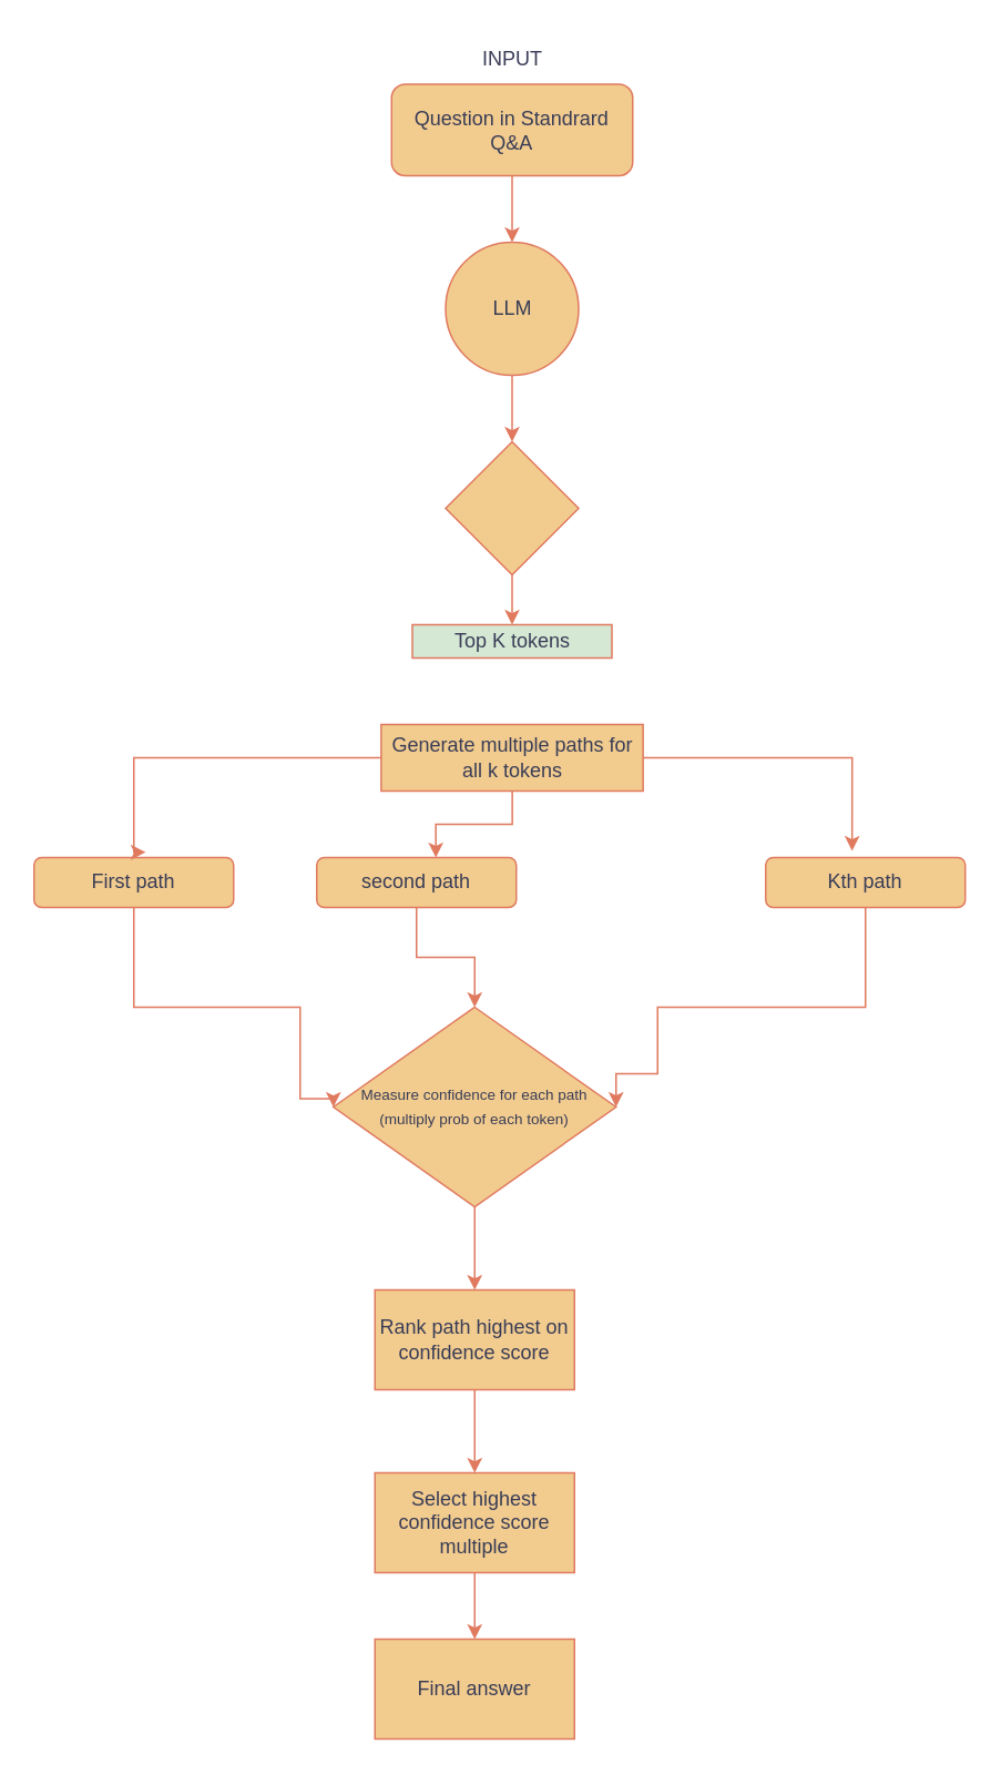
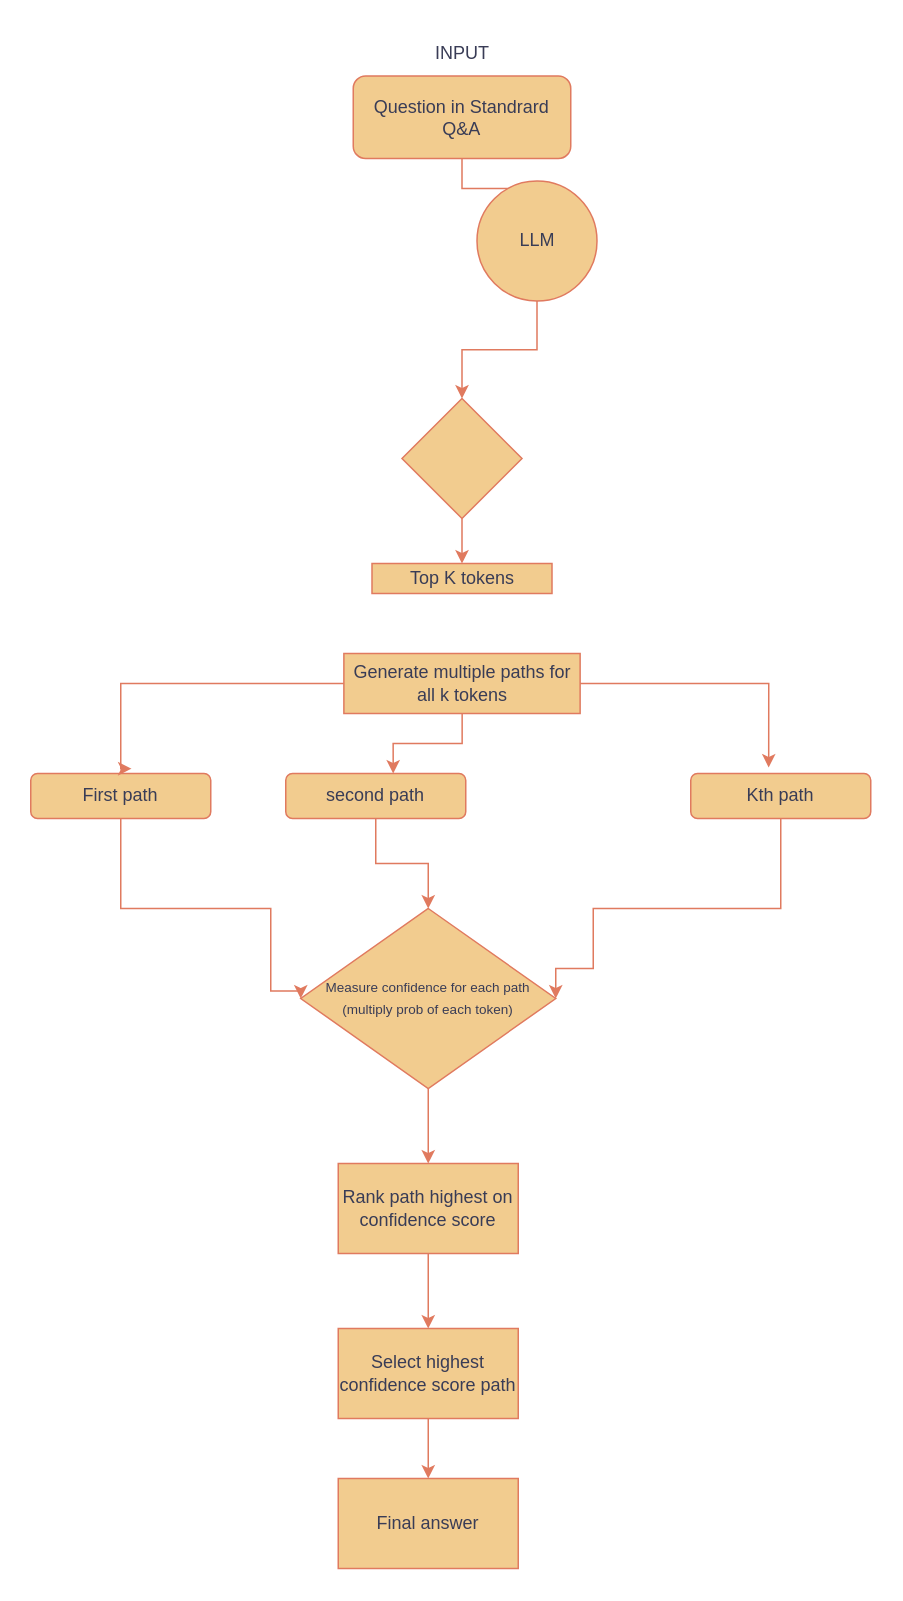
  <mxCell id="0" />
  <mxCell id="1" parent="0" />
  <mxCell id="2" value="Text" style="text;html=1;align=center;verticalAlign=middle;whiteSpace=wrap;rounded=0;labelBackgroundColor=none;fontColor=#393C56;" vertex="1" parent="1"><mxGeometry x="260" y="65" width="60" height="30" as="geometry" /></mxCell>
  <mxCell id="3" value="" style="edgeStyle=orthogonalEdgeStyle;rounded=0;orthogonalLoop=1;jettySize=auto;html=1;strokeColor=#E07A5F;fontColor=#393C56;fillColor=#F2CC8F;" edge="1" parent="1" source="4" target="6"><mxGeometry relative="1" as="geometry" /></mxCell>
  <mxCell id="4" value="Question in Standrard Q&amp;amp;A" style="rounded=1;whiteSpace=wrap;html=1;fillColor=#F2CC8F;strokeColor=#E07A5F;labelBackgroundColor=none;fontColor=#393C56;" vertex="1" parent="1"><mxGeometry x="235" y="50" width="145" height="55" as="geometry" /></mxCell>
  <mxCell id="5" style="edgeStyle=orthogonalEdgeStyle;rounded=0;orthogonalLoop=1;jettySize=auto;html=1;entryX=0.5;entryY=0;entryDx=0;entryDy=0;strokeColor=#E07A5F;fontColor=#393C56;fillColor=#F2CC8F;" edge="1" parent="1" source="6" target="9"><mxGeometry relative="1" as="geometry" /></mxCell>
- <mxCell id="6" value="LLM" style="ellipse;whiteSpace=wrap;html=1;aspect=fixed;labelBackgroundColor=none;fillColor=#F2CC8F;strokeColor=#E07A5F;fontColor=#393C56;" vertex="1" parent="1"><mxGeometry x="267.5" y="145" width="80" height="80" as="geometry" /></mxCell>
+ <mxCell id="6" value="LLM" style="ellipse;whiteSpace=wrap;html=1;aspect=fixed;labelBackgroundColor=none;fillColor=#F2CC8F;strokeColor=#E07A5F;fontColor=#393C56;" vertex="1" parent="1"><mxGeometry x="317.5" y="120" width="80" height="80" as="geometry" /></mxCell>
  <mxCell id="7" value="INPUT" style="text;html=1;align=center;verticalAlign=middle;whiteSpace=wrap;rounded=0;fontColor=#393C56;" vertex="1" parent="1"><mxGeometry x="277.5" y="20" width="60" height="30" as="geometry" /></mxCell>
  <mxCell id="8" value="" style="edgeStyle=orthogonalEdgeStyle;rounded=0;orthogonalLoop=1;jettySize=auto;html=1;strokeColor=#E07A5F;fontColor=#393C56;fillColor=#F2CC8F;" edge="1" parent="1" source="9" target="10"><mxGeometry relative="1" as="geometry" /></mxCell>
  <mxCell id="9" value="" style="rhombus;whiteSpace=wrap;html=1;strokeColor=#E07A5F;fontColor=#393C56;fillColor=#F2CC8F;" vertex="1" parent="1"><mxGeometry x="267.5" y="265" width="80" height="80" as="geometry" /></mxCell>
- <mxCell id="10" value="Top K tokens" style="rounded=0;whiteSpace=wrap;html=1;strokeColor=#E07A5F;fontColor=#393C56;fillColor=#d5e8d4;" vertex="1" parent="1"><mxGeometry x="247.5" y="375" width="120" height="20" as="geometry" /></mxCell>
+ <mxCell id="10" value="Top K tokens" style="rounded=0;whiteSpace=wrap;html=1;strokeColor=#E07A5F;fontColor=#393C56;fillColor=#F2CC8F;" vertex="1" parent="1"><mxGeometry x="247.5" y="375" width="120" height="20" as="geometry" /></mxCell>
  <mxCell id="11" value="Generate multiple paths for all k tokens" style="rounded=0;whiteSpace=wrap;html=1;strokeColor=#E07A5F;fontColor=#393C56;fillColor=#F2CC8F;" vertex="1" parent="1"><mxGeometry x="228.75" y="435" width="157.5" height="40" as="geometry" /></mxCell>
  <mxCell id="12" style="edgeStyle=orthogonalEdgeStyle;rounded=0;orthogonalLoop=1;jettySize=auto;html=1;strokeColor=#E07A5F;fontColor=#393C56;fillColor=#F2CC8F;entryX=0;entryY=0.5;entryDx=0;entryDy=0;" edge="1" parent="1" source="13" target="22"><mxGeometry relative="1" as="geometry"><Array as="points"><mxPoint x="80" y="605" /><mxPoint x="180" y="605" /><mxPoint x="180" y="660" /></Array></mxGeometry></mxCell>
  <mxCell id="13" value="First path" style="rounded=1;whiteSpace=wrap;html=1;strokeColor=#E07A5F;fontColor=#393C56;fillColor=#F2CC8F;" vertex="1" parent="1"><mxGeometry x="20" y="515" width="120" height="30" as="geometry" /></mxCell>
  <mxCell id="14" style="edgeStyle=orthogonalEdgeStyle;rounded=0;orthogonalLoop=1;jettySize=auto;html=1;strokeColor=#E07A5F;fontColor=#393C56;fillColor=#F2CC8F;" edge="1" parent="1" source="15" target="22"><mxGeometry relative="1" as="geometry" /></mxCell>
  <mxCell id="15" value="second path" style="rounded=1;whiteSpace=wrap;html=1;strokeColor=#E07A5F;fontColor=#393C56;fillColor=#F2CC8F;" vertex="1" parent="1"><mxGeometry x="190" y="515" width="120" height="30" as="geometry" /></mxCell>
  <mxCell id="16" style="edgeStyle=orthogonalEdgeStyle;rounded=0;orthogonalLoop=1;jettySize=auto;html=1;entryX=1;entryY=0.5;entryDx=0;entryDy=0;strokeColor=#E07A5F;fontColor=#393C56;fillColor=#F2CC8F;" edge="1" parent="1" source="17" target="22"><mxGeometry relative="1" as="geometry"><Array as="points"><mxPoint x="520" y="605" /><mxPoint x="395" y="605" /><mxPoint x="395" y="645" /></Array></mxGeometry></mxCell>
  <mxCell id="17" value="Kth path" style="rounded=1;whiteSpace=wrap;html=1;strokeColor=#E07A5F;fontColor=#393C56;fillColor=#F2CC8F;" vertex="1" parent="1"><mxGeometry x="460" y="515" width="120" height="30" as="geometry" /></mxCell>
  <mxCell id="18" style="edgeStyle=orthogonalEdgeStyle;rounded=0;orthogonalLoop=1;jettySize=auto;html=1;entryX=0.56;entryY=-0.107;entryDx=0;entryDy=0;entryPerimeter=0;strokeColor=#E07A5F;fontColor=#393C56;fillColor=#F2CC8F;" edge="1" parent="1" source="11" target="13"><mxGeometry relative="1" as="geometry"><Array as="points"><mxPoint x="80" y="455" /><mxPoint x="80" y="512" /></Array></mxGeometry></mxCell>
  <mxCell id="19" style="edgeStyle=orthogonalEdgeStyle;rounded=0;orthogonalLoop=1;jettySize=auto;html=1;entryX=0.597;entryY=0;entryDx=0;entryDy=0;entryPerimeter=0;strokeColor=#E07A5F;fontColor=#393C56;fillColor=#F2CC8F;" edge="1" parent="1" source="11" target="15"><mxGeometry relative="1" as="geometry" /></mxCell>
  <mxCell id="20" style="edgeStyle=orthogonalEdgeStyle;rounded=0;orthogonalLoop=1;jettySize=auto;html=1;entryX=0.433;entryY=-0.133;entryDx=0;entryDy=0;entryPerimeter=0;strokeColor=#E07A5F;fontColor=#393C56;fillColor=#F2CC8F;" edge="1" parent="1" source="11" target="17"><mxGeometry relative="1" as="geometry" /></mxCell>
  <mxCell id="21" value="" style="edgeStyle=orthogonalEdgeStyle;rounded=0;orthogonalLoop=1;jettySize=auto;html=1;strokeColor=#E07A5F;fontColor=#393C56;fillColor=#F2CC8F;" edge="1" parent="1" source="22" target="24"><mxGeometry relative="1" as="geometry" /></mxCell>
  <mxCell id="22" value="&lt;div style=&quot;line-height: 110%;&quot;&gt;&lt;font style=&quot;font-size: 9px;&quot;&gt;Measure confidence for each path&lt;/font&gt;&lt;div&gt;&lt;font style=&quot;font-size: 9px;&quot;&gt;(multiply prob of each token)&lt;/font&gt;&lt;/div&gt;&lt;/div&gt;" style="rhombus;whiteSpace=wrap;html=1;strokeColor=#E07A5F;fontColor=#393C56;fillColor=#F2CC8F;" vertex="1" parent="1"><mxGeometry x="200" y="605" width="170" height="120" as="geometry" /></mxCell>
  <mxCell id="23" value="" style="edgeStyle=orthogonalEdgeStyle;rounded=0;orthogonalLoop=1;jettySize=auto;html=1;strokeColor=#E07A5F;fontColor=#393C56;fillColor=#F2CC8F;" edge="1" parent="1" source="24" target="26"><mxGeometry relative="1" as="geometry" /></mxCell>
  <mxCell id="24" value="Rank path highest on confidence score" style="rounded=0;whiteSpace=wrap;html=1;strokeColor=#E07A5F;fontColor=#393C56;fillColor=#F2CC8F;" vertex="1" parent="1"><mxGeometry x="225" y="775" width="120" height="60" as="geometry" /></mxCell>
  <mxCell id="25" value="" style="edgeStyle=orthogonalEdgeStyle;rounded=0;orthogonalLoop=1;jettySize=auto;html=1;strokeColor=#E07A5F;fontColor=#393C56;fillColor=#F2CC8F;" edge="1" parent="1" source="26" target="27"><mxGeometry relative="1" as="geometry" /></mxCell>
- <mxCell id="26" value="Select highest confidence score multiple" style="rounded=0;whiteSpace=wrap;html=1;strokeColor=#E07A5F;fontColor=#393C56;fillColor=#F2CC8F;" vertex="1" parent="1"><mxGeometry x="225" y="885" width="120" height="60" as="geometry" /></mxCell>
+ <mxCell id="26" value="Select highest confidence score path" style="rounded=0;whiteSpace=wrap;html=1;strokeColor=#E07A5F;fontColor=#393C56;fillColor=#F2CC8F;" vertex="1" parent="1"><mxGeometry x="225" y="885" width="120" height="60" as="geometry" /></mxCell>
  <mxCell id="27" value="Final answer" style="rounded=0;whiteSpace=wrap;html=1;strokeColor=#E07A5F;fontColor=#393C56;fillColor=#F2CC8F;" vertex="1" parent="1"><mxGeometry x="225" y="985" width="120" height="60" as="geometry" /></mxCell>
